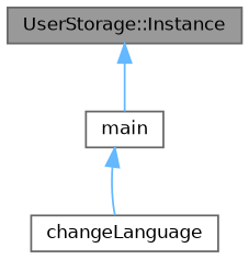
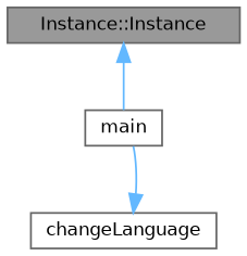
  digraph {
    rankdir=TB
    node [color=grey40 fillcolor=white fontname=Helvetica fontsize=10 shape=box style=filled]
    edge [color=steelblue1 dir=back fontname=Helvetica fontsize=10 labelfontname=Helvetica labelfontsize=10 style=solid]
-   n1 [color=gray40 fillcolor=grey60 fontcolor=black height=0.2 label="UserStorage::Instance" width=0.4]
+   n1 [color=gray40 fillcolor=grey60 fontcolor=black height=0.2 label="Instance::Instance" width=0.4]
    n2 [height=0.2 label=main width=0.4]
    n3 [height=0.2 label=changeLanguage width=0.4]
    n1 -> n2
-   n2 -> n3
+   n3 -> n2
  }
